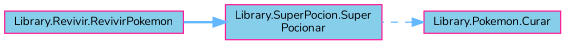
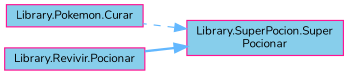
  digraph {
    fontname=Nunito
    rankdir=RL
    node [color=deeppink fillcolor=skyblue fontname=Nunito fontsize=10 shape=box style=filled]
    edge [color=steelblue1 dir=back fontname=Nunito fontsize=10 labelfontname=Helvetica labelfontsize=10]
    n1 [fontcolor=black height=0.2 label="Library.Pokemon.Curar" width=0.4]
    n2 [height=0.2 label="Library.SuperPocion.Super\lPocionar" width=0.4]
-   n3 [height=0.2 label="Library.Revivir.RevivirPokemon" width=0.4]
-   n1 -> n2 [style=dashed]
+   n3 [height=0.2 label="Library.Revivir.Pocionar" width=0.4]
+   n2 -> n1 [style=dashed]
    n2 -> n3 [style=bold]
  }
